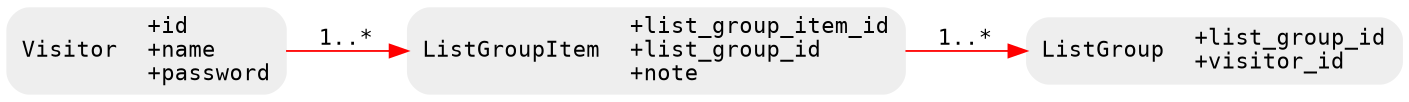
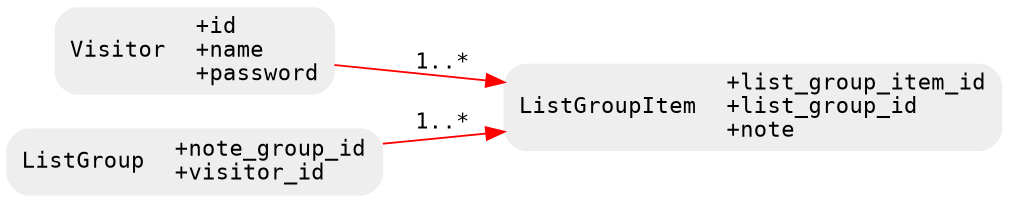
  digraph {
    color="#6b6b6b"
    fontname=Consolas
    fontsize=12
    rankdir=LR
    node [color="#eeeeee" fontname=Consolas fontsize=12 shape=Mrecord style=filled]
    edge [color=red fontname=Consolas fontsize=12]
    n1 [label="{Visitor|+id\l+name\l+password\l}"]
    n2 [label="{ListGroupItem|+list_group_item_id\l+list_group_id\l+note\l}"]
-   n3 [label="{ListGroup|+list_group_id\l+visitor_id\l}"]
+   n3 [label="{ListGroup|+note_group_id\l+visitor_id\l}"]
    n1 -> n2 [label="1..*"]
-   n2 -> n3 [label="1..*"]
+   n3 -> n2 [label="1..*"]
  }
